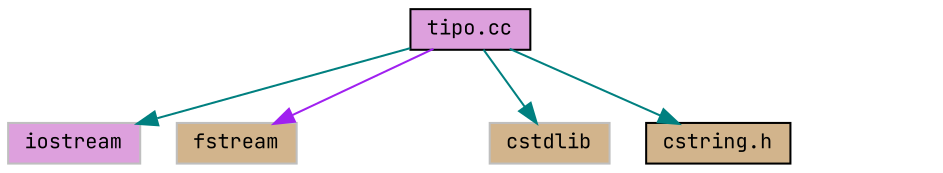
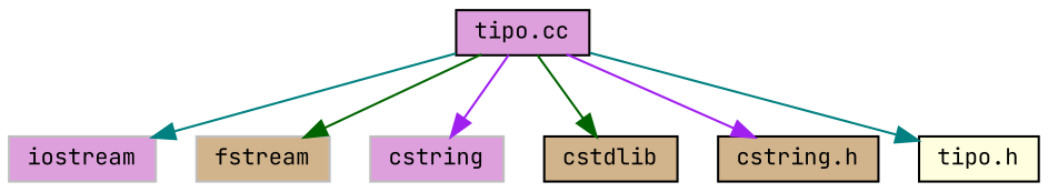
  digraph {
    fontname="JetBrains Mono"
    node [color=grey75 fillcolor=plum fontname="JetBrains Mono" fontsize=10 shape=record style=filled]
    edge [color=teal fontname="JetBrains Mono" fontsize=10 labelfontname=Helvetica labelfontsize=10 style=solid]
    n1 [color=black fontcolor=black height=0.2 label="tipo.cc" width=0.4]
    n2 [height=0.2 label=iostream width=0.4]
    n3 [fillcolor=tan height=0.2 label=fstream width=0.4]
-   n5 [fillcolor=tan height=0.2 label=cstdlib width=0.4]
+   n4 [height=0.2 label=cstring width=0.4]
+   n5 [color=black fillcolor=tan height=0.2 label=cstdlib width=0.4]
    n6 [color=black fillcolor=tan height=0.2 label="cstring.h" width=0.4]
+   n7 [color=black fillcolor=lightyellow height=0.2 label="tipo.h" width=0.4]
    n1 -> n2
-   n1 -> n3 [color=purple]
-   n1 -> n5
-   n1 -> n6
+   n1 -> n3 [color=darkgreen]
+   n1 -> n4 [color=purple]
+   n1 -> n5 [color=darkgreen]
+   n1 -> n6 [color=purple]
+   n1 -> n7
  }
